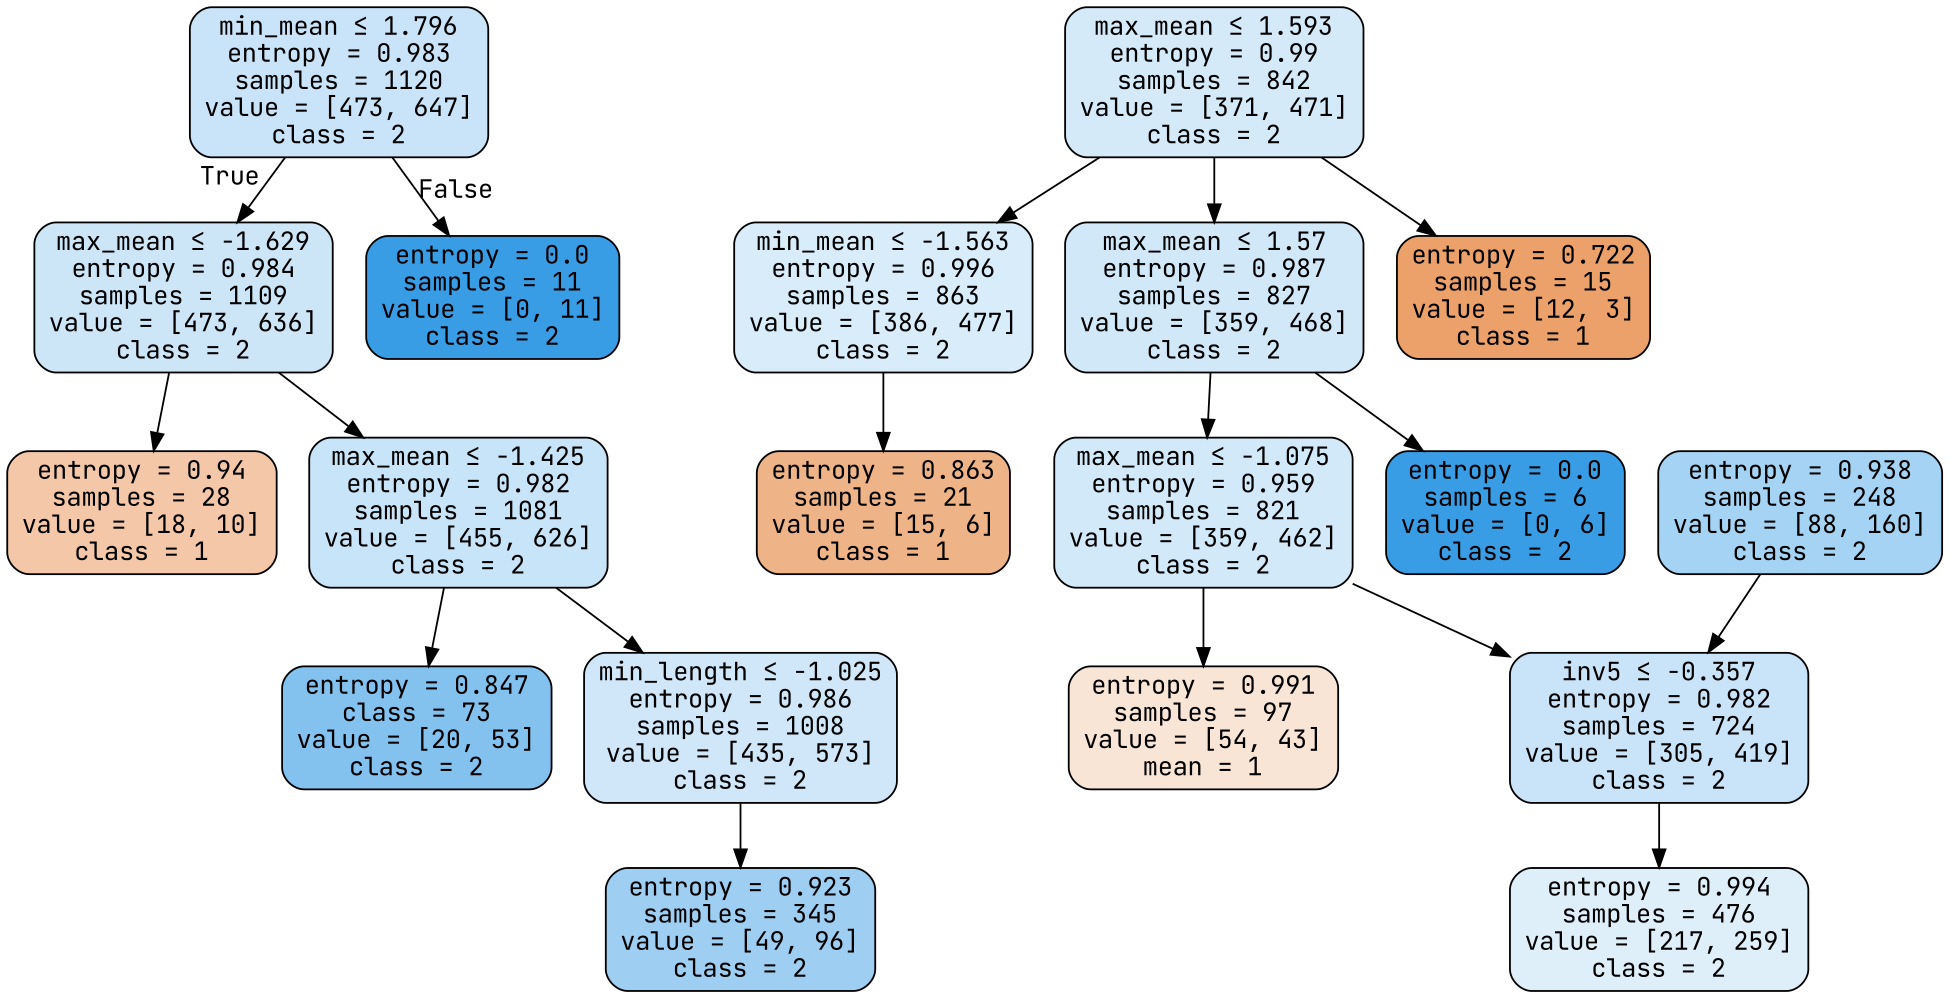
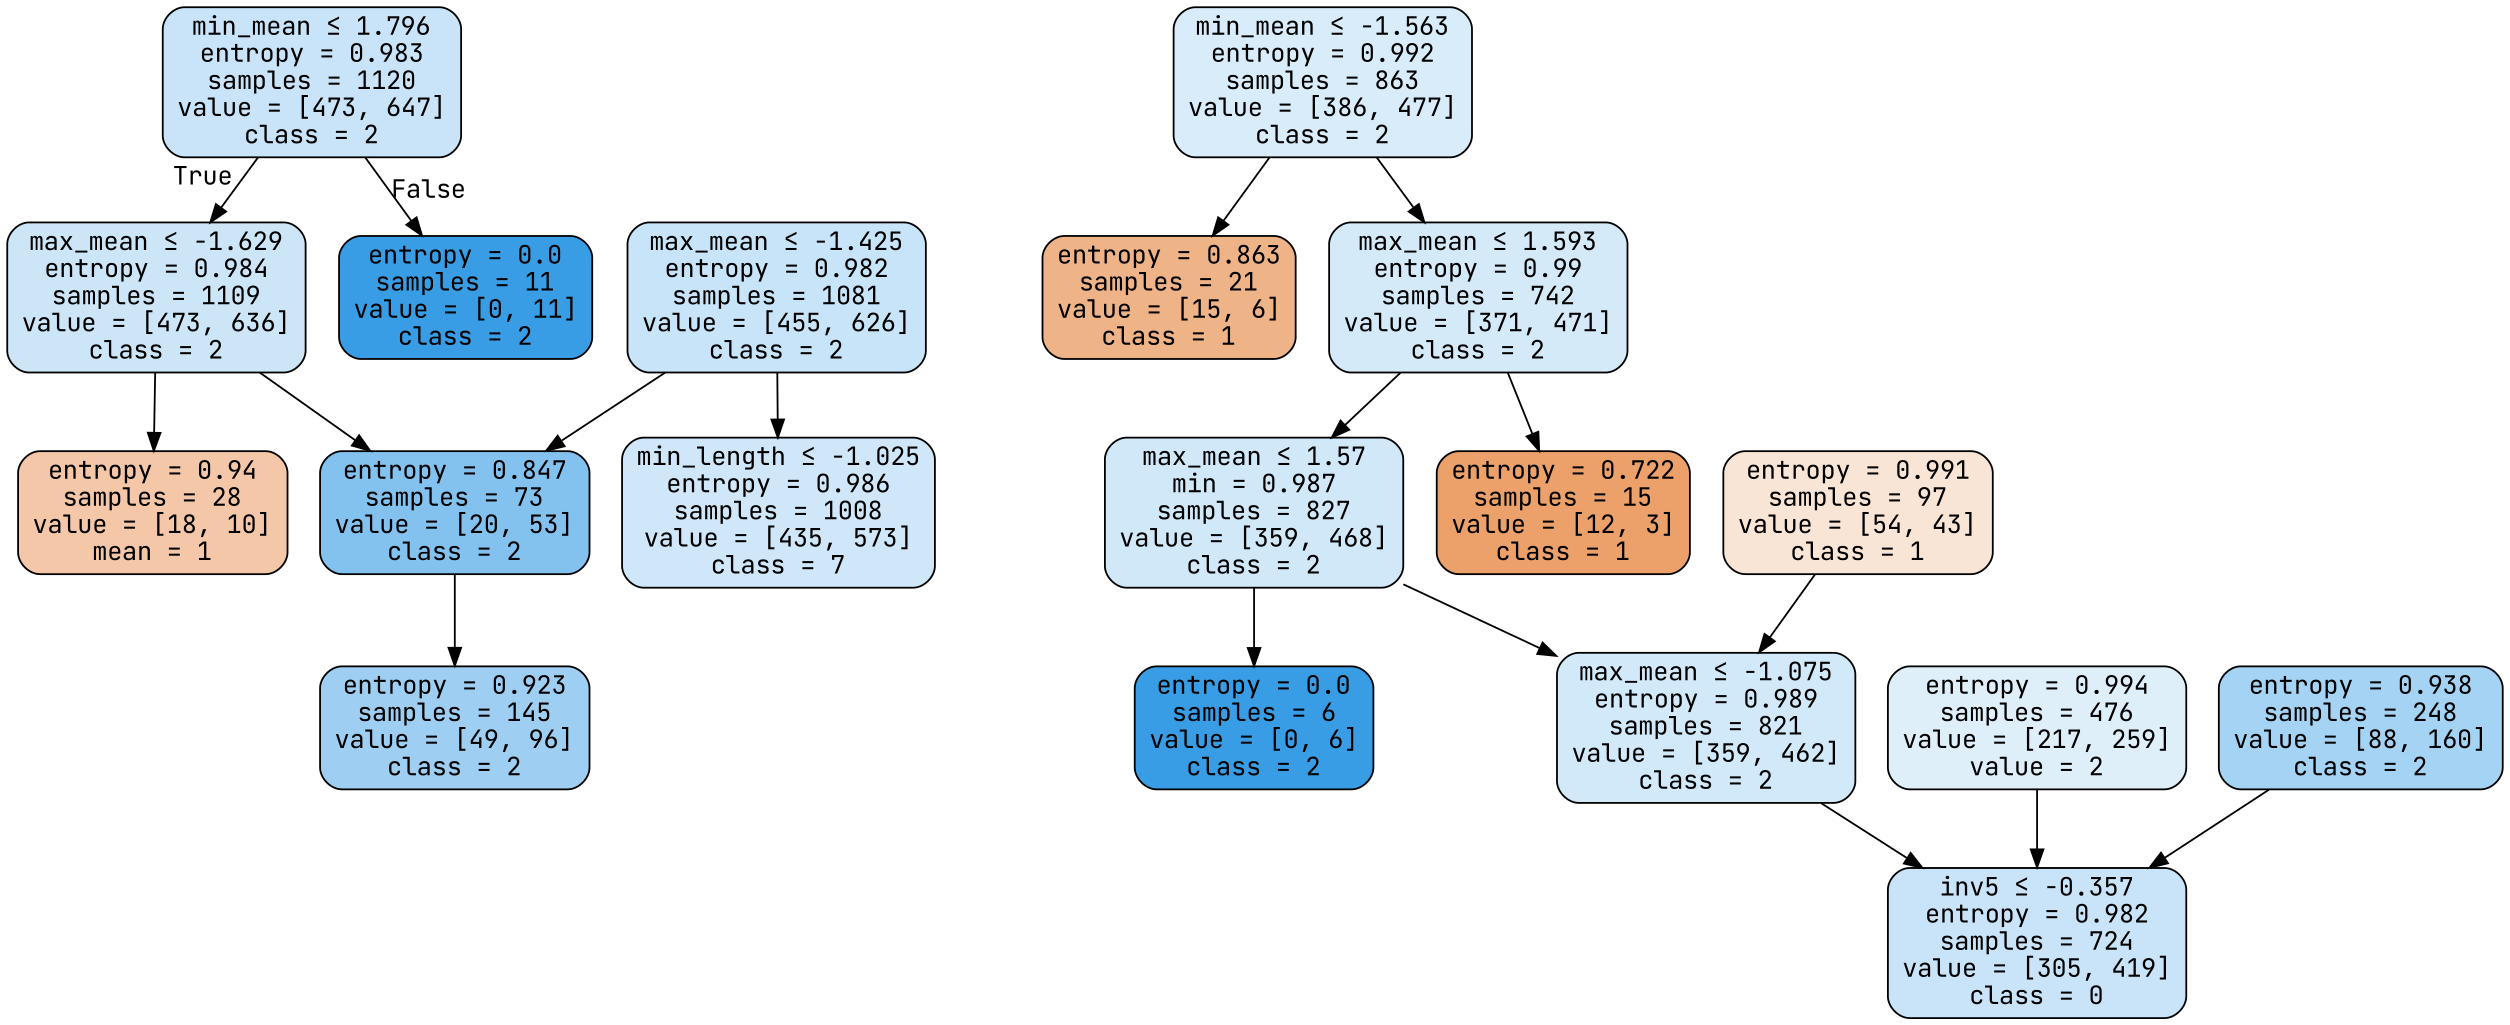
  digraph {
    fontname="JetBrains Mono"
    node [color=black fillcolor="#399de545" fontname="JetBrains Mono" shape=box style="filled, rounded"]
    edge [fontname="JetBrains Mono"]
    n1 [label=<min_mean &le; 1.796<br/>entropy = 0.983<br/>samples = 1120<br/>value = [473, 647]<br/>class = 2>]
    n2 [fillcolor="#399de541" label=<max_mean &le; -1.629<br/>entropy = 0.984<br/>samples = 1109<br/>value = [473, 636]<br/>class = 2>]
    n3 [fillcolor="#399de5ff" label=<entropy = 0.0<br/>samples = 11<br/>value = [0, 11]<br/>class = 2>]
-   n4 [fillcolor="#e5813971" label=<entropy = 0.94<br/>samples = 28<br/>value = [18, 10]<br/>class = 1>]
+   n4 [fillcolor="#e5813971" label=<entropy = 0.94<br/>samples = 28<br/>value = [18, 10]<br/>mean = 1>]
    n5 [fillcolor="#399de546" label=<max_mean &le; -1.425<br/>entropy = 0.982<br/>samples = 1081<br/>value = [455, 626]<br/>class = 2>]
-   n6 [fillcolor="#399de59f" label=<entropy = 0.847<br/>class = 73<br/>value = [20, 53]<br/>class = 2>]
-   n7 [fillcolor="#399de53d" label=<min_length &le; -1.025<br/>entropy = 0.986<br/>samples = 1008<br/>value = [435, 573]<br/>class = 2>]
-   n8 [fillcolor="#399de57d" label=<entropy = 0.923<br/>samples = 345<br/>value = [49, 96]<br/>class = 2>]
-   n9 [fillcolor="#399de531" label=<min_mean &le; -1.563<br/>entropy = 0.996<br/>samples = 863<br/>value = [386, 477]<br/>class = 2>]
+   n6 [fillcolor="#399de59f" label=<entropy = 0.847<br/>samples = 73<br/>value = [20, 53]<br/>class = 2>]
+   n7 [fillcolor="#399de53d" label=<min_length &le; -1.025<br/>entropy = 0.986<br/>samples = 1008<br/>value = [435, 573]<br/>class = 7>]
+   n8 [fillcolor="#399de57d" label=<entropy = 0.923<br/>samples = 145<br/>value = [49, 96]<br/>class = 2>]
+   n9 [fillcolor="#399de531" label=<min_mean &le; -1.563<br/>entropy = 0.992<br/>samples = 863<br/>value = [386, 477]<br/>class = 2>]
    n10 [fillcolor="#e5813999" label=<entropy = 0.863<br/>samples = 21<br/>value = [15, 6]<br/>class = 1>]
-   n11 [fillcolor="#399de536" label=<max_mean &le; 1.593<br/>entropy = 0.99<br/>samples = 842<br/>value = [371, 471]<br/>class = 2>]
-   n12 [fillcolor="#399de53b" label=<max_mean &le; 1.57<br/>entropy = 0.987<br/>samples = 827<br/>value = [359, 468]<br/>class = 2>]
+   n11 [fillcolor="#399de536" label=<max_mean &le; 1.593<br/>entropy = 0.99<br/>samples = 742<br/>value = [371, 471]<br/>class = 2>]
+   n12 [fillcolor="#399de53b" label=<max_mean &le; 1.57<br/>min = 0.987<br/>samples = 827<br/>value = [359, 468]<br/>class = 2>]
    n13 [fillcolor="#e58139bf" label=<entropy = 0.722<br/>samples = 15<br/>value = [12, 3]<br/>class = 1>]
-   n14 [fillcolor="#399de539" label=<max_mean &le; -1.075<br/>entropy = 0.959<br/>samples = 821<br/>value = [359, 462]<br/>class = 2>]
+   n14 [fillcolor="#399de539" label=<max_mean &le; -1.075<br/>entropy = 0.989<br/>samples = 821<br/>value = [359, 462]<br/>class = 2>]
    n15 [fillcolor="#399de5ff" label=<entropy = 0.0<br/>samples = 6<br/>value = [0, 6]<br/>class = 2>]
-   n16 [fillcolor="#e5813934" label=<entropy = 0.991<br/>samples = 97<br/>value = [54, 43]<br/>mean = 1>]
-   n17 [label=<inv5 &le; -0.357<br/>entropy = 0.982<br/>samples = 724<br/>value = [305, 419]<br/>class = 2>]
-   n18 [fillcolor="#399de529" label=<entropy = 0.994<br/>samples = 476<br/>value = [217, 259]<br/>class = 2>]
+   n16 [fillcolor="#e5813934" label=<entropy = 0.991<br/>samples = 97<br/>value = [54, 43]<br/>class = 1>]
+   n17 [label=<inv5 &le; -0.357<br/>entropy = 0.982<br/>samples = 724<br/>value = [305, 419]<br/>class = 0>]
+   n18 [fillcolor="#399de529" label=<entropy = 0.994<br/>samples = 476<br/>value = [217, 259]<br/>value = 2>]
    n19 [fillcolor="#399de573" label=<entropy = 0.938<br/>samples = 248<br/>value = [88, 160]<br/>class = 2>]
    n1 -> n2 [headlabel=True labelangle=45 labeldistance=2.5]
    n1 -> n3 [headlabel=False labelangle=-45 labeldistance=2.5]
    n2 -> n4
-   n2 -> n5
+   n2 -> n6
    n5 -> n6
    n5 -> n7
-   n7 -> n8
+   n6 -> n8
    n9 -> n10
-   n11 -> n9
+   n9 -> n11
    n11 -> n12
    n11 -> n13
    n12 -> n14
    n12 -> n15
-   n14 -> n16
+   n16 -> n14
    n14 -> n17
-   n17 -> n18
+   n18 -> n17
    n19 -> n17
  }
